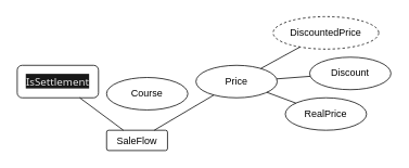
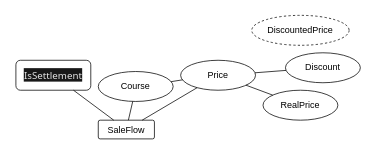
  <mxCell id="0" />
  <mxCell id="1" parent="0" />
  <mxCell id="2" value="SaleFlow" style="rounded=1;arcSize=10;whiteSpace=wrap;html=1;align=center;" vertex="1" parent="1"><mxGeometry x="130" y="160" width="75" height="25" as="geometry" /></mxCell>
  <mxCell id="3" value="Course" style="ellipse;whiteSpace=wrap;html=1;align=center;" vertex="1" parent="1"><mxGeometry x="130" y="95" width="100" height="40" as="geometry" /></mxCell>
+ <mxCell id="4" value="" style="endArrow=none;html=1;rounded=0;" edge="1" parent="1" source="3" target="2"><mxGeometry relative="1" as="geometry"><mxPoint x="50" y="240" as="sourcePoint" /><mxPoint x="210" y="240" as="targetPoint" /></mxGeometry></mxCell>
  <mxCell id="5" value="&lt;span style=&quot;color: rgb(230, 230, 230); font-family: &amp;quot;Segoe UI&amp;quot;, &amp;quot;San Francisco&amp;quot;, Ubuntu, &amp;quot;Fira Sans&amp;quot;, Roboto, Arial, Helvetica, sans-serif; font-size: 13px; text-align: start; background-color: rgb(24, 24, 24);&quot;&gt;IsSettlement&lt;/span&gt;" style="whiteSpace=wrap;html=1;align=center;rounded=1;" vertex="1" parent="1"><mxGeometry x="20" y="80" width="100" height="40" as="geometry" /></mxCell>
  <mxCell id="6" value="" style="endArrow=none;html=1;rounded=0;" edge="1" parent="1" source="5" target="2"><mxGeometry relative="1" as="geometry"><mxPoint x="0" y="230" as="sourcePoint" /><mxPoint x="160" y="230" as="targetPoint" /></mxGeometry></mxCell>
  <mxCell id="7" value="Price" style="ellipse;whiteSpace=wrap;html=1;align=center;" vertex="1" parent="1"><mxGeometry x="240" y="80" width="100" height="40" as="geometry" /></mxCell>
  <mxCell id="8" value="" style="endArrow=none;html=1;rounded=0;" edge="1" parent="1" source="7" target="2"><mxGeometry relative="1" as="geometry"><mxPoint x="60" y="240" as="sourcePoint" /><mxPoint x="220" y="240" as="targetPoint" /></mxGeometry></mxCell>
  <mxCell id="9" value="RealPrice" style="ellipse;whiteSpace=wrap;html=1;align=center;" vertex="1" parent="1"><mxGeometry x="350" y="120" width="100" height="40" as="geometry" /></mxCell>
  <mxCell id="10" value="Discount" style="ellipse;whiteSpace=wrap;html=1;align=center;" vertex="1" parent="1"><mxGeometry x="380" y="70" width="100" height="40" as="geometry" /></mxCell>
  <mxCell id="11" value="DiscountedPrice" style="ellipse;whiteSpace=wrap;html=1;align=center;dashed=1;" vertex="1" parent="1"><mxGeometry x="335" y="20" width="130" height="40" as="geometry" /></mxCell>
- <mxCell id="12" value="" style="endArrow=none;html=1;rounded=0;" edge="1" parent="1" source="7" target="11"><mxGeometry relative="1" as="geometry"><mxPoint x="300" y="260" as="sourcePoint" /><mxPoint x="460" y="260" as="targetPoint" /></mxGeometry></mxCell>
+ <mxCell id="12" value="" style="endArrow=none;html=1;rounded=0;" edge="1" parent="1" source="7" target="3"><mxGeometry relative="1" as="geometry"><mxPoint x="300" y="260" as="sourcePoint" /><mxPoint x="460" y="260" as="targetPoint" /></mxGeometry></mxCell>
  <mxCell id="13" value="" style="endArrow=none;html=1;rounded=0;" edge="1" parent="1" source="7" target="10"><mxGeometry relative="1" as="geometry"><mxPoint x="330" y="94" as="sourcePoint" /><mxPoint x="378" y="67" as="targetPoint" /></mxGeometry></mxCell>
  <mxCell id="14" value="" style="endArrow=none;html=1;rounded=0;" edge="1" parent="1" source="7" target="9"><mxGeometry relative="1" as="geometry"><mxPoint x="349" y="107" as="sourcePoint" /><mxPoint x="391" y="103" as="targetPoint" /></mxGeometry></mxCell>
